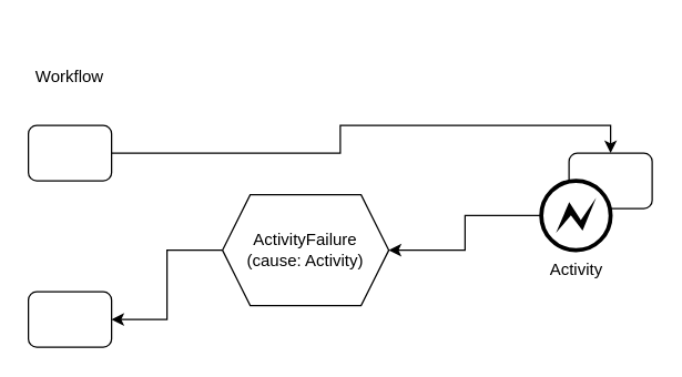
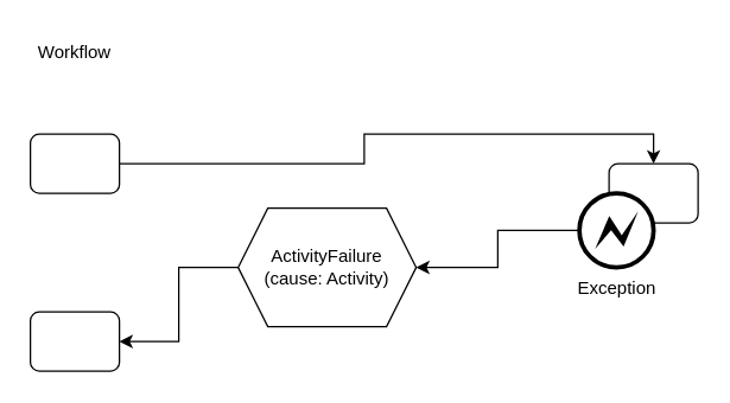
  <mxCell id="0" />
  <mxCell id="1" parent="0" />
- <mxCell id="2" value="Workflow" style="text;html=1;strokeColor=none;fillColor=none;align=center;verticalAlign=middle;whiteSpace=wrap;rounded=0;" vertex="1" parent="1"><mxGeometry x="20" y="40" width="60" height="30" as="geometry" /></mxCell>
+ <mxCell id="2" value="Workflow" style="text;html=1;strokeColor=none;fillColor=none;align=center;verticalAlign=middle;whiteSpace=wrap;rounded=0;" vertex="1" parent="1"><mxGeometry x="20" y="20" width="60" height="30" as="geometry" /></mxCell>
  <mxCell id="3" value="" style="rounded=1;whiteSpace=wrap;html=1;" vertex="1" parent="1"><mxGeometry x="410" y="110" width="60" height="40" as="geometry" /></mxCell>
  <mxCell id="4" style="edgeStyle=orthogonalEdgeStyle;rounded=0;orthogonalLoop=1;jettySize=auto;html=1;entryX=1;entryY=0.5;entryDx=0;entryDy=0;" edge="1" parent="1" source="5" target="7"><mxGeometry relative="1" as="geometry" /></mxCell>
- <mxCell id="5" value="Activity" style="points=[[0.145,0.145,0],[0.5,0,0],[0.855,0.145,0],[1,0.5,0],[0.855,0.855,0],[0.5,1,0],[0.145,0.855,0],[0,0.5,0]];shape=mxgraph.bpmn.event;html=1;verticalLabelPosition=bottom;labelBackgroundColor=#ffffff;verticalAlign=top;align=center;perimeter=ellipsePerimeter;outlineConnect=0;aspect=fixed;outline=end;symbol=error;" vertex="1" parent="1"><mxGeometry x="390" y="130" width="50" height="50" as="geometry" /></mxCell>
+ <mxCell id="5" value="Exception" style="points=[[0.145,0.145,0],[0.5,0,0],[0.855,0.145,0],[1,0.5,0],[0.855,0.855,0],[0.5,1,0],[0.145,0.855,0],[0,0.5,0]];shape=mxgraph.bpmn.event;html=1;verticalLabelPosition=bottom;labelBackgroundColor=#ffffff;verticalAlign=top;align=center;perimeter=ellipsePerimeter;outlineConnect=0;aspect=fixed;outline=end;symbol=error;" vertex="1" parent="1"><mxGeometry x="390" y="130" width="50" height="50" as="geometry" /></mxCell>
  <mxCell id="6" style="edgeStyle=orthogonalEdgeStyle;rounded=0;orthogonalLoop=1;jettySize=auto;html=1;entryX=1;entryY=0.5;entryDx=0;entryDy=0;" edge="1" parent="1" source="7" target="10"><mxGeometry relative="1" as="geometry" /></mxCell>
  <mxCell id="7" value="ActivityFailure&lt;br&gt;(cause: Activity)" style="shape=hexagon;perimeter=hexagonPerimeter2;whiteSpace=wrap;html=1;fixedSize=1;" vertex="1" parent="1"><mxGeometry x="160" y="140" width="120" height="80" as="geometry" /></mxCell>
  <mxCell id="8" style="edgeStyle=orthogonalEdgeStyle;rounded=0;orthogonalLoop=1;jettySize=auto;html=1;entryX=0.5;entryY=0;entryDx=0;entryDy=0;" edge="1" parent="1" source="9" target="3"><mxGeometry relative="1" as="geometry" /></mxCell>
  <mxCell id="9" value="" style="rounded=1;whiteSpace=wrap;html=1;" vertex="1" parent="1"><mxGeometry x="20" y="90" width="60" height="40" as="geometry" /></mxCell>
  <mxCell id="10" value="" style="rounded=1;whiteSpace=wrap;html=1;" vertex="1" parent="1"><mxGeometry x="20" y="210" width="60" height="40" as="geometry" /></mxCell>
